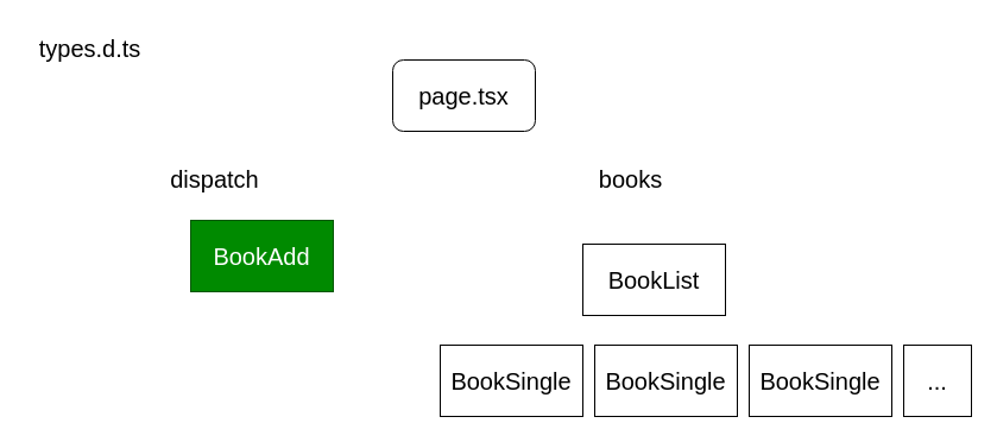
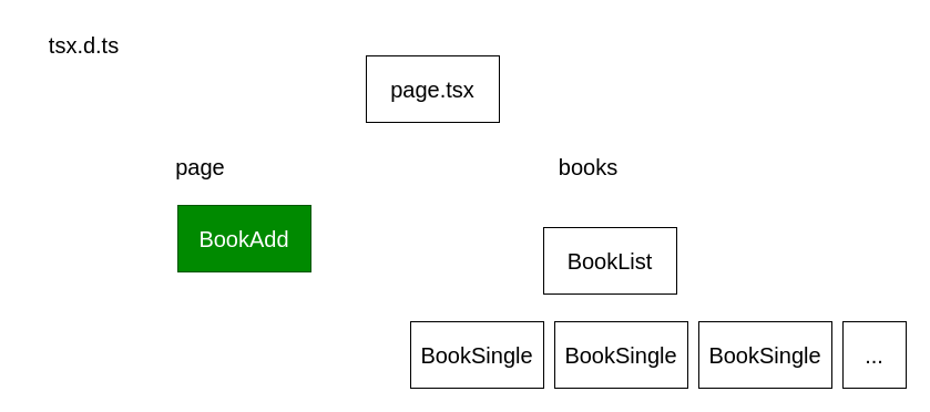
  <mxCell id="0" />
  <mxCell id="1" parent="0" />
- <mxCell id="2" value="&lt;font style=&quot;font-size: 20px;&quot;&gt;page.tsx&lt;/font&gt;" style="whiteSpace=wrap;html=1;rounded=1;" vertex="1" parent="1"><mxGeometry x="330" y="50" width="120" height="60" as="geometry" /></mxCell>
+ <mxCell id="2" value="&lt;font style=&quot;font-size: 20px;&quot;&gt;page.tsx&lt;/font&gt;" style="rounded=0;whiteSpace=wrap;html=1;" vertex="1" parent="1"><mxGeometry x="330" y="50" width="120" height="60" as="geometry" /></mxCell>
  <mxCell id="3" value="&lt;font style=&quot;font-size: 20px;&quot;&gt;BookAdd&lt;/font&gt;" style="rounded=0;whiteSpace=wrap;html=1;fillColor=#008a00;fontColor=#ffffff;strokeColor=#005700;" vertex="1" parent="1"><mxGeometry x="160" y="185" width="120" height="60" as="geometry" /></mxCell>
  <mxCell id="4" value="&lt;font style=&quot;font-size: 20px;&quot;&gt;BookList&lt;/font&gt;" style="rounded=0;whiteSpace=wrap;html=1;" vertex="1" parent="1"><mxGeometry x="490" y="205" width="120" height="60" as="geometry" /></mxCell>
  <mxCell id="5" value="&lt;font style=&quot;font-size: 20px;&quot;&gt;BookSingle&lt;/font&gt;" style="rounded=0;whiteSpace=wrap;html=1;" vertex="1" parent="1"><mxGeometry x="370" y="290" width="120" height="60" as="geometry" /></mxCell>
  <mxCell id="6" value="&lt;font style=&quot;font-size: 20px;&quot;&gt;BookSingle&lt;/font&gt;" style="rounded=0;whiteSpace=wrap;html=1;" vertex="1" parent="1"><mxGeometry x="500" y="290" width="120" height="60" as="geometry" /></mxCell>
  <mxCell id="7" value="&lt;font style=&quot;font-size: 20px;&quot;&gt;BookSingle&lt;/font&gt;" style="rounded=0;whiteSpace=wrap;html=1;" vertex="1" parent="1"><mxGeometry x="630" y="290" width="120" height="60" as="geometry" /></mxCell>
  <mxCell id="8" value="&lt;font style=&quot;font-size: 20px;&quot;&gt;...&lt;/font&gt;" style="rounded=0;whiteSpace=wrap;html=1;" vertex="1" parent="1"><mxGeometry x="760" y="290" width="57" height="60" as="geometry" /></mxCell>
- <mxCell id="9" value="types.d.ts" style="text;html=1;align=center;verticalAlign=middle;resizable=0;points=[];autosize=1;strokeColor=none;fillColor=none;fontSize=20;" vertex="1" parent="1"><mxGeometry x="20" y="20" width="110" height="40" as="geometry" /></mxCell>
- <mxCell id="10" value="dispatch" style="text;html=1;align=center;verticalAlign=middle;resizable=0;points=[];autosize=1;strokeColor=none;fillColor=none;fontSize=20;" vertex="1" parent="1"><mxGeometry x="130" y="130" width="100" height="40" as="geometry" /></mxCell>
+ <mxCell id="9" value="tsx.d.ts" style="text;html=1;align=center;verticalAlign=middle;resizable=0;points=[];autosize=1;strokeColor=none;fillColor=none;fontSize=20;" vertex="1" parent="1"><mxGeometry x="20" y="20" width="110" height="40" as="geometry" /></mxCell>
+ <mxCell id="10" value="page" style="text;html=1;align=center;verticalAlign=middle;resizable=0;points=[];autosize=1;strokeColor=none;fillColor=none;fontSize=20;" vertex="1" parent="1"><mxGeometry x="130" y="130" width="100" height="40" as="geometry" /></mxCell>
  <mxCell id="11" value="books" style="text;html=1;align=center;verticalAlign=middle;resizable=0;points=[];autosize=1;strokeColor=none;fillColor=none;fontSize=20;" vertex="1" parent="1"><mxGeometry x="490" y="130" width="80" height="40" as="geometry" /></mxCell>
